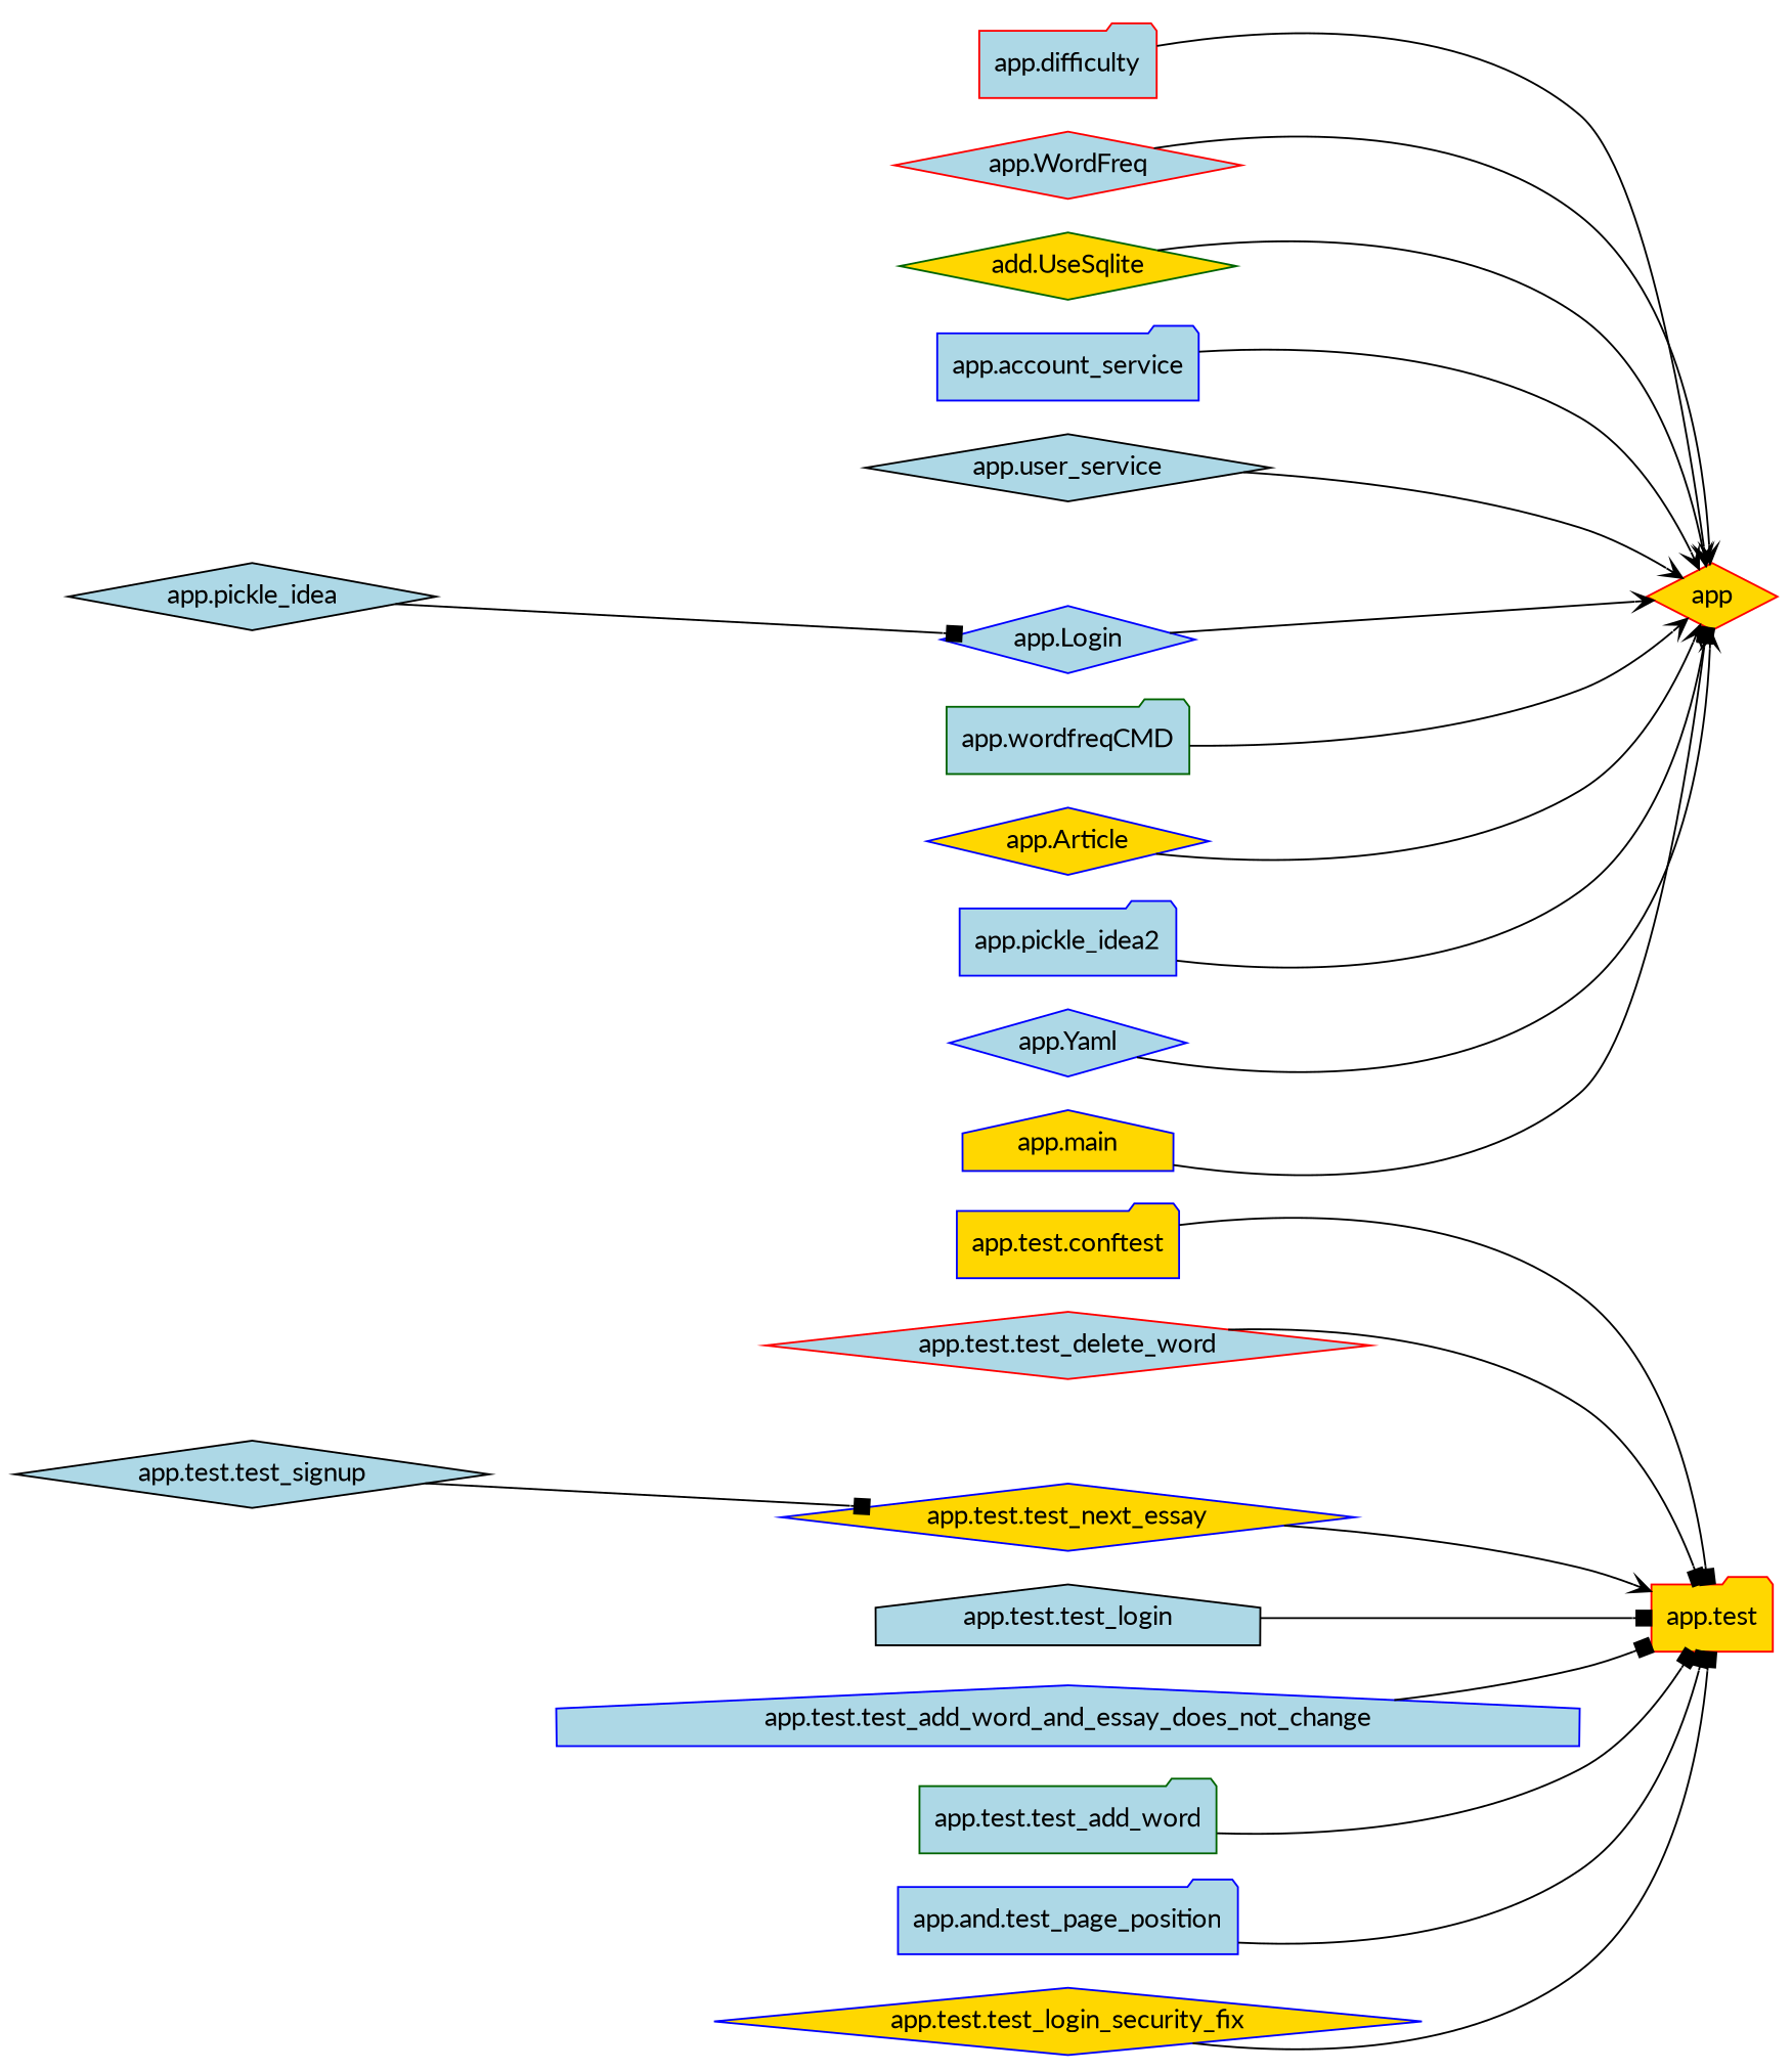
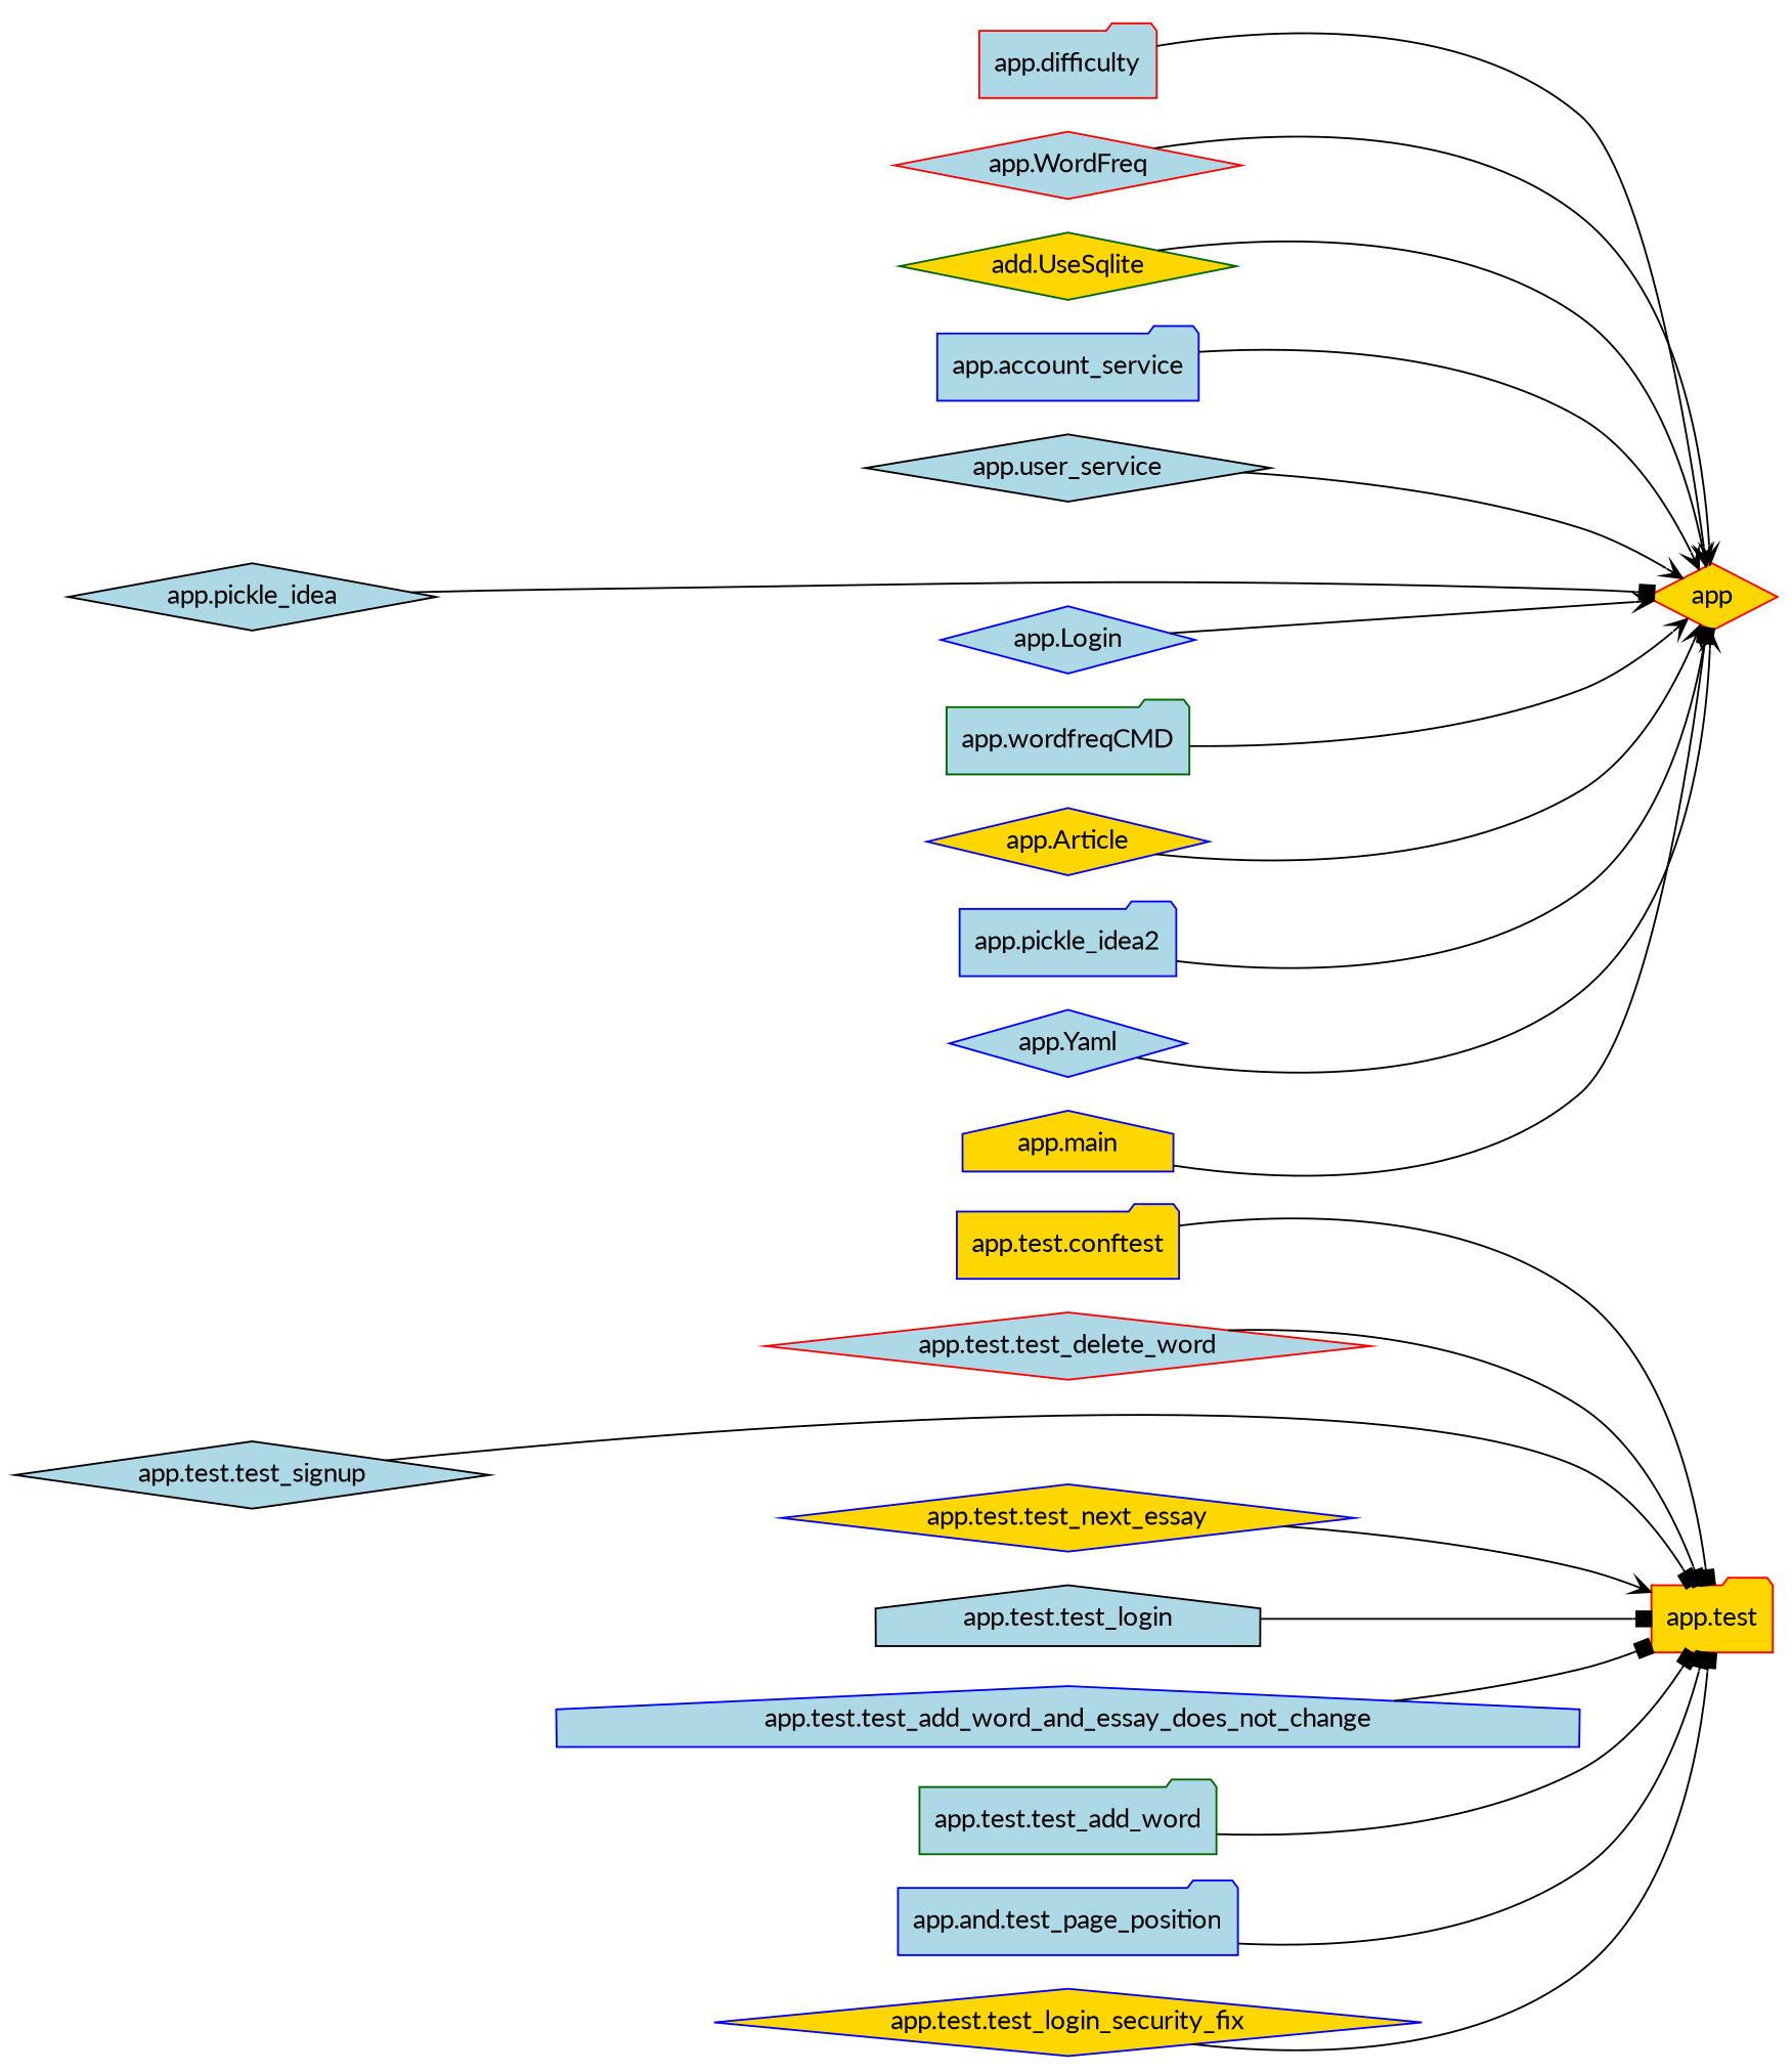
  strict digraph {
    clusterrank=local
    fontname=Lato
    fontsize=16
    rankdir=LR
    node [color=blue fillcolor=lightblue fontname=Lato fontsize=14 shape=diamond style=filled]
    edge [arrowhead=box fontname=Lato]
    "app.test.conftest" [fillcolor=gold shape=folder]
    "app.test" [color=red fillcolor=gold shape=folder]
    app [color=red fillcolor=gold]
    "app.test.test_delete_word" [color=red]
    "app.test.test_signup" [color=black]
    "app.test.test_login" [color=black shape=house]
    "app.test.test_add_word_and_essay_does_not_change" [shape=house]
    "app.test.test_next_essay" [fillcolor=gold]
    "app.test.test_add_word" [color=darkgreen shape=folder]
    n10 [label="app.and.test_page_position" shape=folder]
    "app.test.test_login_security_fix" [fillcolor=gold]
    "app.difficulty" [color=red shape=folder]
    "app.WordFreq" [color=red]
    n14 [color=darkgreen fillcolor=gold label="add.UseSqlite"]
    "app.account_service" [shape=folder]
    "app.user_service" [color=black]
    "app.Login"
    "app.wordfreqCMD" [color=darkgreen shape=folder]
    "app.Article" [fillcolor=gold]
    "app.pickle_idea2" [shape=folder]
    "app.Yaml"
    "app.main" [fillcolor=gold shape=house]
    "app.pickle_idea" [color=black]
    "app.test.conftest" -> "app.test"
    "app.test.test_delete_word" -> "app.test"
-   "app.test.test_signup" -> "app.test.test_next_essay"
+   "app.test.test_signup" -> "app.test"
    "app.test.test_login" -> "app.test"
    "app.test.test_add_word_and_essay_does_not_change" -> "app.test"
    "app.test.test_next_essay" -> "app.test" [arrowhead=vee]
    "app.test.test_add_word" -> "app.test"
    n10 -> "app.test"
    "app.test.test_login_security_fix" -> "app.test"
    "app.difficulty" -> app [arrowhead=vee]
    "app.WordFreq" -> app [arrowhead=vee]
    n14 -> app [arrowhead=vee]
    "app.account_service" -> app [arrowhead=vee]
    "app.user_service" -> app [arrowhead=vee]
    "app.Login" -> app [arrowhead=vee]
    "app.wordfreqCMD" -> app [arrowhead=vee]
    "app.Article" -> app [arrowhead=vee]
    "app.pickle_idea2" -> app
    "app.Yaml" -> app [arrowhead=vee]
    "app.main" -> app
-   "app.pickle_idea" -> "app.Login"
+   "app.pickle_idea" -> app
  }
